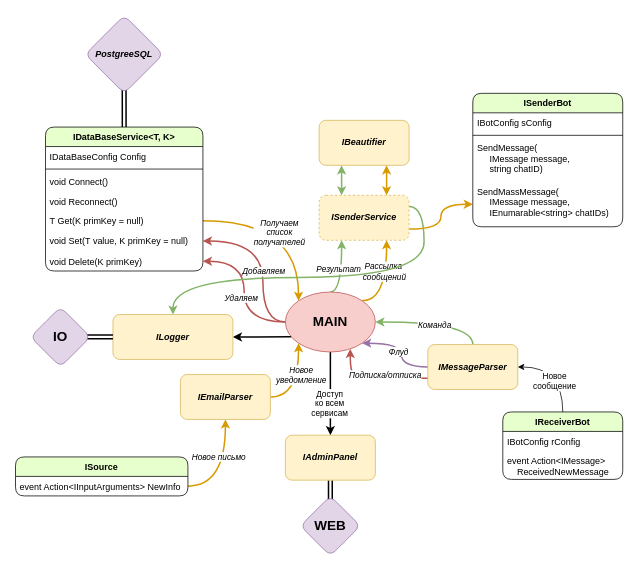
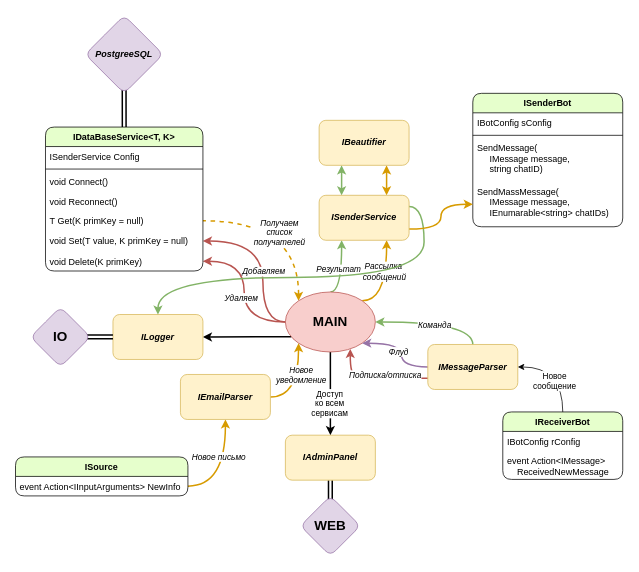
  <mxCell id="0" />
  <mxCell id="1" parent="0" />
  <mxCell id="2" style="edgeStyle=orthogonalEdgeStyle;orthogonalLoop=1;jettySize=auto;html=1;exitX=1;exitY=0;exitDx=0;exitDy=0;entryX=0.75;entryY=1;entryDx=0;entryDy=0;fillColor=#ffe6cc;strokeColor=#d79b00;curved=1;strokeWidth=2;" parent="1" source="15" target="57" edge="1"><mxGeometry relative="1" as="geometry"><Array as="points"><mxPoint x="515" y="401" /></Array></mxGeometry></mxCell>
  <mxCell id="3" value="Рассылка&amp;nbsp;&lt;br&gt;сообщений" style="edgeLabel;html=1;align=center;verticalAlign=middle;resizable=0;points=[];rounded=1;fontStyle=2" parent="2" vertex="1" connectable="0"><mxGeometry x="-0.415" y="30" relative="1" as="geometry"><mxPoint x="26" y="-38.76" as="offset" /></mxGeometry></mxCell>
- <mxCell id="4" style="orthogonalLoop=1;jettySize=auto;html=1;exitX=0;exitY=0;exitDx=0;exitDy=0;entryX=1;entryY=0.5;entryDx=0;entryDy=0;fillColor=#ffe6cc;strokeColor=#d79b00;edgeStyle=orthogonalEdgeStyle;startArrow=classic;startFill=1;endArrow=none;endFill=0;curved=1;strokeWidth=2;" parent="1" source="15" target="40" edge="1"><mxGeometry relative="1" as="geometry" /></mxCell>
+ <mxCell id="4" style="orthogonalLoop=1;jettySize=auto;html=1;exitX=0;exitY=0;exitDx=0;exitDy=0;entryX=1;entryY=0.5;entryDx=0;entryDy=0;fillColor=#ffe6cc;strokeColor=#d79b00;edgeStyle=orthogonalEdgeStyle;startArrow=classic;startFill=1;endArrow=none;endFill=0;curved=1;strokeWidth=2;dashed=1;" parent="1" source="15" target="40" edge="1"><mxGeometry relative="1" as="geometry" /></mxCell>
  <mxCell id="5" value="Получаем&lt;br&gt;список&lt;br&gt;получателей" style="edgeLabel;html=1;align=center;verticalAlign=middle;resizable=0;points=[];rounded=1;fontStyle=2" parent="4" vertex="1" connectable="0"><mxGeometry x="-0.161" y="9" relative="1" as="geometry"><mxPoint x="-17.59" y="7.22" as="offset" /></mxGeometry></mxCell>
  <mxCell id="6" style="edgeStyle=orthogonalEdgeStyle;orthogonalLoop=1;jettySize=auto;html=1;exitX=0;exitY=0.5;exitDx=0;exitDy=0;entryX=1;entryY=0.5;entryDx=0;entryDy=0;startArrow=none;startFill=0;endArrow=classic;endFill=1;fillColor=#f8cecc;strokeColor=#b85450;curved=1;strokeWidth=2;" parent="1" source="15" target="41" edge="1"><mxGeometry relative="1" as="geometry"><Array as="points"><mxPoint x="350" y="429" /><mxPoint x="350" y="321" /></Array></mxGeometry></mxCell>
  <mxCell id="7" value="Добавляем" style="edgeLabel;html=1;align=center;verticalAlign=middle;resizable=0;points=[];rounded=1;fontStyle=2" parent="6" vertex="1" connectable="0"><mxGeometry x="-0.017" y="7" relative="1" as="geometry"><mxPoint x="7" y="9.5" as="offset" /></mxGeometry></mxCell>
  <mxCell id="8" style="edgeStyle=orthogonalEdgeStyle;orthogonalLoop=1;jettySize=auto;html=1;exitX=0;exitY=0.5;exitDx=0;exitDy=0;entryX=1;entryY=0.5;entryDx=0;entryDy=0;startArrow=none;startFill=0;endArrow=classic;endFill=1;fillColor=#f8cecc;strokeColor=#b85450;curved=1;strokeWidth=2;" parent="1" source="15" target="42" edge="1"><mxGeometry relative="1" as="geometry"><Array as="points"><mxPoint x="325" y="429" /><mxPoint x="325" y="348" /></Array></mxGeometry></mxCell>
  <mxCell id="9" value="Удаляем" style="edgeLabel;html=1;align=center;verticalAlign=middle;resizable=0;points=[];rounded=1;fontStyle=2" parent="8" vertex="1" connectable="0"><mxGeometry x="-0.079" y="-2" relative="1" as="geometry"><mxPoint x="-7" as="offset" /></mxGeometry></mxCell>
  <mxCell id="10" style="edgeStyle=orthogonalEdgeStyle;curved=1;rounded=1;sketch=0;orthogonalLoop=1;jettySize=auto;html=1;exitX=0.5;exitY=0;exitDx=0;exitDy=0;entryX=0.25;entryY=1;entryDx=0;entryDy=0;fillColor=#d5e8d4;strokeColor=#82b366;strokeWidth=2;" parent="1" source="15" target="57" edge="1"><mxGeometry relative="1" as="geometry"><Array as="points"><mxPoint x="455" y="389" /></Array></mxGeometry></mxCell>
  <mxCell id="11" value="Результат" style="edgeLabel;html=1;align=center;verticalAlign=middle;resizable=0;points=[];fontStyle=2" parent="10" vertex="1" connectable="0"><mxGeometry x="0.058" y="-21" relative="1" as="geometry"><mxPoint x="-25.03" y="-1.17" as="offset" /></mxGeometry></mxCell>
  <mxCell id="12" style="rounded=1;sketch=0;orthogonalLoop=1;jettySize=auto;html=1;exitX=0.066;exitY=0.747;exitDx=0;exitDy=0;entryX=1;entryY=0.5;entryDx=0;entryDy=0;exitPerimeter=0;strokeWidth=2;" parent="1" source="15" target="30" edge="1"><mxGeometry relative="1" as="geometry"><mxPoint x="230" y="449" as="targetPoint" /></mxGeometry></mxCell>
  <mxCell id="13" style="edgeStyle=orthogonalEdgeStyle;rounded=0;orthogonalLoop=1;jettySize=auto;html=1;exitX=0.5;exitY=1;exitDx=0;exitDy=0;entryX=0.5;entryY=0;entryDx=0;entryDy=0;strokeWidth=2;" edge="1" parent="1" source="15" target="60"><mxGeometry relative="1" as="geometry" /></mxCell>
  <mxCell id="14" value="Доступ&lt;br&gt;ко всем&lt;br&gt;сервисам" style="edgeLabel;html=1;align=center;verticalAlign=middle;resizable=0;points=[];" vertex="1" connectable="0" parent="13"><mxGeometry x="0.224" y="-2" relative="1" as="geometry"><mxPoint as="offset" /></mxGeometry></mxCell>
  <mxCell id="15" value="&lt;b&gt;&lt;font style=&quot;font-size: 18px&quot;&gt;MAIN&lt;/font&gt;&lt;/b&gt;" style="ellipse;whiteSpace=wrap;html=1;rounded=1;fillColor=#f8cecc;strokeColor=#b85450;" parent="1" vertex="1"><mxGeometry x="380" y="389" width="120" height="80" as="geometry" /></mxCell>
  <mxCell id="16" style="edgeStyle=orthogonalEdgeStyle;curved=1;rounded=1;sketch=0;orthogonalLoop=1;jettySize=auto;html=1;exitX=0.5;exitY=0;exitDx=0;exitDy=0;entryX=1;entryY=0.5;entryDx=0;entryDy=0;fillColor=#d5e8d4;strokeColor=#82b366;strokeWidth=2;" parent="1" source="22" target="15" edge="1"><mxGeometry relative="1" as="geometry" /></mxCell>
  <mxCell id="17" value="Команда" style="edgeLabel;html=1;align=center;verticalAlign=middle;resizable=0;points=[];fontStyle=2" parent="16" vertex="1" connectable="0"><mxGeometry x="0.019" y="4" relative="1" as="geometry"><mxPoint as="offset" /></mxGeometry></mxCell>
  <mxCell id="18" style="edgeStyle=orthogonalEdgeStyle;curved=1;rounded=1;sketch=0;orthogonalLoop=1;jettySize=auto;html=1;exitX=0;exitY=0.75;exitDx=0;exitDy=0;entryX=0.721;entryY=0.95;entryDx=0;entryDy=0;fillColor=#f8cecc;strokeColor=#b85450;strokeWidth=2;entryPerimeter=0;" parent="1" source="22" target="15" edge="1"><mxGeometry relative="1" as="geometry"><Array as="points"><mxPoint x="481" y="504" /><mxPoint x="481" y="500" /><mxPoint x="467" y="500" /></Array></mxGeometry></mxCell>
  <mxCell id="19" value="Подписка/отписка" style="edgeLabel;html=1;align=center;verticalAlign=middle;resizable=0;points=[];fontStyle=2" parent="18" vertex="1" connectable="0"><mxGeometry x="0.069" y="-2" relative="1" as="geometry"><mxPoint x="18.33" y="-3" as="offset" /></mxGeometry></mxCell>
  <mxCell id="20" style="edgeStyle=orthogonalEdgeStyle;rounded=1;sketch=0;orthogonalLoop=1;jettySize=auto;html=1;exitX=0;exitY=0.5;exitDx=0;exitDy=0;entryX=1;entryY=1;entryDx=0;entryDy=0;curved=1;fillColor=#e1d5e7;strokeColor=#9673a6;strokeWidth=2;" parent="1" source="22" target="15" edge="1"><mxGeometry relative="1" as="geometry" /></mxCell>
  <mxCell id="21" value="Флуд" style="edgeLabel;html=1;align=center;verticalAlign=middle;resizable=0;points=[];fontStyle=2" parent="20" vertex="1" connectable="0"><mxGeometry x="0.297" y="3" relative="1" as="geometry"><mxPoint x="5.84" y="8.68" as="offset" /></mxGeometry></mxCell>
  <mxCell id="22" value="&lt;b&gt;&lt;i&gt;IMessageParser&lt;/i&gt;&lt;/b&gt;" style="whiteSpace=wrap;html=1;rounded=1;sketch=0;fillColor=#fff2cc;strokeColor=#d6b656;" parent="1" vertex="1"><mxGeometry x="570" y="459" width="120" height="60" as="geometry" /></mxCell>
  <mxCell id="23" style="edgeStyle=orthogonalEdgeStyle;curved=1;rounded=1;sketch=0;orthogonalLoop=1;jettySize=auto;html=1;exitX=0.5;exitY=0;exitDx=0;exitDy=0;entryX=1;entryY=0.5;entryDx=0;entryDy=0;" parent="1" source="48" target="22" edge="1"><mxGeometry relative="1" as="geometry" /></mxCell>
  <mxCell id="24" value="Новое &lt;br&gt;сообщение" style="edgeLabel;html=1;align=center;verticalAlign=middle;resizable=0;points=[];" parent="23" vertex="1" connectable="0"><mxGeometry x="-0.306" y="12" relative="1" as="geometry"><mxPoint as="offset" /></mxGeometry></mxCell>
  <mxCell id="25" style="edgeStyle=orthogonalEdgeStyle;curved=1;rounded=1;sketch=0;orthogonalLoop=1;jettySize=auto;html=1;exitX=1;exitY=0.5;exitDx=0;exitDy=0;entryX=0.5;entryY=1;entryDx=0;entryDy=0;fillColor=#ffe6cc;strokeColor=#d79b00;strokeWidth=2;" parent="1" source="52" target="29" edge="1"><mxGeometry relative="1" as="geometry" /></mxCell>
  <mxCell id="26" value="Новое письмо" style="edgeLabel;html=1;align=center;verticalAlign=middle;resizable=0;points=[];fontStyle=2" parent="25" vertex="1" connectable="0"><mxGeometry x="-0.198" y="-2" relative="1" as="geometry"><mxPoint x="-12" y="-33.17" as="offset" /></mxGeometry></mxCell>
  <mxCell id="27" style="edgeStyle=orthogonalEdgeStyle;curved=1;rounded=1;sketch=0;orthogonalLoop=1;jettySize=auto;html=1;exitX=1;exitY=0.5;exitDx=0;exitDy=0;entryX=0;entryY=1;entryDx=0;entryDy=0;fillColor=#ffe6cc;strokeColor=#d79b00;strokeWidth=2;" parent="1" source="29" target="15" edge="1"><mxGeometry relative="1" as="geometry" /></mxCell>
  <mxCell id="28" value="Новое&lt;br&gt;уведомление" style="edgeLabel;html=1;align=center;verticalAlign=middle;resizable=0;points=[];fontStyle=2" parent="27" vertex="1" connectable="0"><mxGeometry x="0.032" y="9" relative="1" as="geometry"><mxPoint x="11.42" y="-10.92" as="offset" /></mxGeometry></mxCell>
  <mxCell id="29" value="&lt;i&gt;&lt;b&gt;IEmailParser&lt;/b&gt;&lt;/i&gt;" style="whiteSpace=wrap;html=1;rounded=1;sketch=0;fillColor=#fff2cc;strokeColor=#d6b656;" parent="1" vertex="1"><mxGeometry x="240" y="499" width="120" height="60" as="geometry" /></mxCell>
- <mxCell id="30" value="&lt;b&gt;&lt;i&gt;ILogger&lt;/i&gt;&lt;/b&gt;" style="whiteSpace=wrap;html=1;rounded=1;sketch=0;fillColor=#fff2cc;strokeColor=#d6b656;" parent="1" vertex="1"><mxGeometry x="150" y="419" width="160" height="60" as="geometry" /></mxCell>
+ <mxCell id="30" value="&lt;b&gt;&lt;i&gt;ILogger&lt;/i&gt;&lt;/b&gt;" style="whiteSpace=wrap;html=1;rounded=1;sketch=0;fillColor=#fff2cc;strokeColor=#d6b656;" parent="1" vertex="1"><mxGeometry x="150" y="419" width="120" height="60" as="geometry" /></mxCell>
  <mxCell id="31" style="edgeStyle=none;rounded=1;sketch=0;orthogonalLoop=1;jettySize=auto;html=1;entryX=0;entryY=0.5;entryDx=0;entryDy=0;shape=link;strokeWidth=2;exitX=0.763;exitY=0.499;exitDx=0;exitDy=0;exitPerimeter=0;" parent="1" source="32" target="30" edge="1"><mxGeometry relative="1" as="geometry" /></mxCell>
  <mxCell id="32" value="&lt;b&gt;&lt;font style=&quot;font-size: 18px&quot;&gt;IO&lt;/font&gt;&lt;/b&gt;" style="rhombus;whiteSpace=wrap;html=1;rounded=1;sketch=0;fillColor=#e1d5e7;strokeColor=#9673a6;" parent="1" vertex="1"><mxGeometry x="40" y="409" width="80" height="80" as="geometry" /></mxCell>
  <mxCell id="33" style="edgeStyle=none;shape=link;rounded=1;sketch=0;orthogonalLoop=1;jettySize=auto;html=1;entryX=0.5;entryY=0;entryDx=0;entryDy=0;strokeWidth=2;exitX=0.499;exitY=0.769;exitDx=0;exitDy=0;exitPerimeter=0;" parent="1" source="34" target="35" edge="1"><mxGeometry relative="1" as="geometry" /></mxCell>
  <mxCell id="34" value="&lt;b&gt;&lt;i&gt;PostgreeSQL&lt;/i&gt;&lt;/b&gt;" style="rhombus;whiteSpace=wrap;html=1;rounded=1;sketch=0;fillColor=#e1d5e7;strokeColor=#9673a6;" parent="1" vertex="1"><mxGeometry x="113" y="20" width="104" height="104" as="geometry" /></mxCell>
  <mxCell id="35" value="IDataBaseService&lt;T, K&gt;" style="swimlane;fontStyle=1;align=center;verticalAlign=top;childLayout=stackLayout;horizontal=1;startSize=26;horizontalStack=0;resizeParent=1;resizeParentMax=0;resizeLast=0;collapsible=1;marginBottom=0;rounded=1;fillColor=#E6FFCC;" parent="1" vertex="1"><mxGeometry x="60" y="169" width="210" height="192" as="geometry"><mxRectangle x="150" y="550" width="170" height="26" as="alternateBounds" /></mxGeometry></mxCell>
- <mxCell id="36" value="IDataBaseConfig Config&#10;" style="text;align=left;verticalAlign=top;spacingLeft=4;spacingRight=4;overflow=hidden;rotatable=0;points=[[0,0.5],[1,0.5]];portConstraint=eastwest;rounded=1;" parent="35" vertex="1"><mxGeometry y="26" width="210" height="26" as="geometry" /></mxCell>
+ <mxCell id="36" value="ISenderService Config&#10;" style="text;align=left;verticalAlign=top;spacingLeft=4;spacingRight=4;overflow=hidden;rotatable=0;points=[[0,0.5],[1,0.5]];portConstraint=eastwest;rounded=1;" parent="35" vertex="1"><mxGeometry y="26" width="210" height="26" as="geometry" /></mxCell>
  <mxCell id="37" value="" style="line;strokeWidth=1;fillColor=none;align=left;verticalAlign=middle;spacingTop=-1;spacingLeft=3;spacingRight=3;rotatable=0;labelPosition=right;points=[];portConstraint=eastwest;rounded=1;" parent="35" vertex="1"><mxGeometry y="52" width="210" height="8" as="geometry" /></mxCell>
  <mxCell id="38" value="void Connect()" style="text;align=left;verticalAlign=top;spacingLeft=4;spacingRight=4;overflow=hidden;rotatable=0;points=[[0,0.5],[1,0.5]];portConstraint=eastwest;rounded=1;" parent="35" vertex="1"><mxGeometry y="60" width="210" height="26" as="geometry" /></mxCell>
  <mxCell id="39" value="void Reconnect()" style="text;align=left;verticalAlign=top;spacingLeft=4;spacingRight=4;overflow=hidden;rotatable=0;points=[[0,0.5],[1,0.5]];portConstraint=eastwest;rounded=1;" parent="35" vertex="1"><mxGeometry y="86" width="210" height="26" as="geometry" /></mxCell>
  <mxCell id="40" value="T Get(K primKey = null)&#10;" style="text;align=left;verticalAlign=top;spacingLeft=4;spacingRight=4;overflow=hidden;rotatable=0;points=[[0,0.5],[1,0.5]];portConstraint=eastwest;rounded=1;" parent="35" vertex="1"><mxGeometry y="112" width="210" height="26" as="geometry" /></mxCell>
  <mxCell id="41" value="void Set(T value, K primKey = null)&#10;" style="text;align=left;verticalAlign=top;spacingLeft=4;spacingRight=4;overflow=hidden;rotatable=0;points=[[0,0.5],[1,0.5]];portConstraint=eastwest;rounded=1;" parent="35" vertex="1"><mxGeometry y="138" width="210" height="28" as="geometry" /></mxCell>
  <mxCell id="42" value="void Delete(K primKey)" style="text;strokeColor=none;fillColor=none;align=left;verticalAlign=top;spacingLeft=4;spacingRight=4;overflow=hidden;rotatable=0;points=[[0,0.5],[1,0.5]];portConstraint=eastwest;rounded=1;" parent="35" vertex="1"><mxGeometry y="166" width="210" height="26" as="geometry" /></mxCell>
  <mxCell id="43" value="ISenderBot&#10;" style="swimlane;fontStyle=1;align=center;verticalAlign=top;childLayout=stackLayout;horizontal=1;startSize=26;horizontalStack=0;resizeParent=1;resizeParentMax=0;resizeLast=0;collapsible=1;marginBottom=0;rounded=1;fillColor=#E6FFCC;" parent="1" vertex="1"><mxGeometry x="630" y="124" width="200" height="178" as="geometry"><mxRectangle x="370" y="550" width="100" height="26" as="alternateBounds" /></mxGeometry></mxCell>
  <mxCell id="44" value="IBotConfig sConfig" style="text;align=left;verticalAlign=top;spacingLeft=4;spacingRight=4;overflow=hidden;rotatable=0;points=[[0,0.5],[1,0.5]];portConstraint=eastwest;rounded=1;" parent="43" vertex="1"><mxGeometry y="26" width="200" height="26" as="geometry" /></mxCell>
  <mxCell id="45" value="" style="line;strokeWidth=1;fillColor=none;align=left;verticalAlign=middle;spacingTop=-1;spacingLeft=3;spacingRight=3;rotatable=0;labelPosition=right;points=[];portConstraint=eastwest;rounded=1;" parent="43" vertex="1"><mxGeometry y="52" width="200" height="8" as="geometry" /></mxCell>
  <mxCell id="46" value="SendMessage(&#10;     IMessage message, &#10;     string chatID)" style="text;align=left;verticalAlign=top;spacingLeft=4;spacingRight=4;overflow=hidden;rotatable=0;points=[[0,0.5],[1,0.5]];portConstraint=eastwest;rounded=1;" parent="43" vertex="1"><mxGeometry y="60" width="200" height="58" as="geometry" /></mxCell>
  <mxCell id="47" value="SendMassMessage(&#10;     IMessage message, &#10;     IEnumarable&lt;string&gt; chatIDs)" style="text;align=left;verticalAlign=top;spacingLeft=4;spacingRight=4;overflow=hidden;rotatable=0;points=[[0,0.5],[1,0.5]];portConstraint=eastwest;rounded=1;" parent="43" vertex="1"><mxGeometry y="118" width="200" height="60" as="geometry" /></mxCell>
  <mxCell id="48" value="IReceiverBot" style="swimlane;fontStyle=1;align=center;verticalAlign=top;childLayout=stackLayout;horizontal=1;startSize=26;horizontalStack=0;resizeParent=1;resizeParentMax=0;resizeLast=0;collapsible=1;marginBottom=0;rounded=1;fillColor=#E6FFCC;" parent="1" vertex="1"><mxGeometry x="670" y="549" width="160" height="90" as="geometry" /></mxCell>
  <mxCell id="49" value="IBotConfig rConfig" style="text;strokeColor=none;fillColor=none;align=left;verticalAlign=top;spacingLeft=4;spacingRight=4;overflow=hidden;rotatable=0;points=[[0,0.5],[1,0.5]];portConstraint=eastwest;rounded=1;" parent="48" vertex="1"><mxGeometry y="26" width="160" height="26" as="geometry" /></mxCell>
  <mxCell id="50" value="event Action&lt;IMessage&gt; &#10;    ReceivedNewMessage" style="text;strokeColor=none;fillColor=none;align=left;verticalAlign=top;spacingLeft=4;spacingRight=4;overflow=hidden;rotatable=0;points=[[0,0.5],[1,0.5]];portConstraint=eastwest;rounded=1;" parent="48" vertex="1"><mxGeometry y="52" width="160" height="38" as="geometry" /></mxCell>
  <mxCell id="51" value="ISource" style="swimlane;fontStyle=1;align=center;verticalAlign=top;childLayout=stackLayout;horizontal=1;startSize=26;horizontalStack=0;resizeParent=1;resizeParentMax=0;resizeLast=0;collapsible=1;marginBottom=0;rounded=1;fillColor=#E6FFCC;" parent="1" vertex="1"><mxGeometry x="20" y="609" width="230" height="52" as="geometry"><mxRectangle x="100" y="317" width="80" height="26" as="alternateBounds" /></mxGeometry></mxCell>
  <mxCell id="52" value="event Action&lt;IInputArguments&gt; NewInfo" style="text;align=left;verticalAlign=top;spacingLeft=4;spacingRight=4;overflow=hidden;rotatable=0;points=[[0,0.5],[1,0.5]];portConstraint=eastwest;rounded=1;" parent="51" vertex="1"><mxGeometry y="26" width="230" height="26" as="geometry" /></mxCell>
  <mxCell id="53" style="edgeStyle=orthogonalEdgeStyle;curved=1;rounded=1;sketch=0;orthogonalLoop=1;jettySize=auto;html=1;exitX=0.25;exitY=0;exitDx=0;exitDy=0;entryX=0.25;entryY=1;entryDx=0;entryDy=0;strokeWidth=2;fillColor=#d5e8d4;strokeColor=#82b366;startArrow=classic;startFill=1;" parent="1" source="57" target="58" edge="1"><mxGeometry relative="1" as="geometry" /></mxCell>
  <mxCell id="54" style="edgeStyle=orthogonalEdgeStyle;curved=1;rounded=1;sketch=0;orthogonalLoop=1;jettySize=auto;html=1;exitX=0.75;exitY=0;exitDx=0;exitDy=0;entryX=0.75;entryY=1;entryDx=0;entryDy=0;strokeWidth=2;fillColor=#ffe6cc;strokeColor=#d79b00;startArrow=classic;startFill=1;" parent="1" source="57" target="58" edge="1"><mxGeometry relative="1" as="geometry" /></mxCell>
  <mxCell id="55" style="edgeStyle=orthogonalEdgeStyle;curved=1;rounded=1;sketch=0;orthogonalLoop=1;jettySize=auto;html=1;exitX=1;exitY=0.25;exitDx=0;exitDy=0;startArrow=none;startFill=0;strokeWidth=2;fillColor=#d5e8d4;strokeColor=#82b366;" parent="1" source="57" target="30" edge="1"><mxGeometry relative="1" as="geometry" /></mxCell>
  <mxCell id="56" style="edgeStyle=orthogonalEdgeStyle;curved=1;rounded=1;sketch=0;orthogonalLoop=1;jettySize=auto;html=1;exitX=1;exitY=0.75;exitDx=0;exitDy=0;entryX=0;entryY=0.5;entryDx=0;entryDy=0;startArrow=none;startFill=0;strokeWidth=2;fillColor=#ffe6cc;strokeColor=#d79b00;" parent="1" source="57" target="47" edge="1"><mxGeometry relative="1" as="geometry" /></mxCell>
- <mxCell id="57" value="&lt;b&gt;&lt;i&gt;ISenderService&lt;br&gt;&lt;/i&gt;&lt;/b&gt;" style="whiteSpace=wrap;html=1;rounded=1;sketch=0;fillColor=#fff2cc;strokeColor=#d6b656;dashed=1;" parent="1" vertex="1"><mxGeometry x="425" y="260" width="120" height="60" as="geometry" /></mxCell>
+ <mxCell id="57" value="&lt;b&gt;&lt;i&gt;ISenderService&lt;br&gt;&lt;/i&gt;&lt;/b&gt;" style="whiteSpace=wrap;html=1;rounded=1;sketch=0;fillColor=#fff2cc;strokeColor=#d6b656;" parent="1" vertex="1"><mxGeometry x="425" y="260" width="120" height="60" as="geometry" /></mxCell>
  <mxCell id="58" value="&lt;b&gt;&lt;i&gt;IBeautifier&lt;/i&gt;&lt;/b&gt;" style="whiteSpace=wrap;html=1;rounded=1;sketch=0;fillColor=#fff2cc;strokeColor=#d6b656;" parent="1" vertex="1"><mxGeometry x="425" y="160" width="120" height="60" as="geometry" /></mxCell>
  <mxCell id="59" style="edgeStyle=orthogonalEdgeStyle;rounded=0;orthogonalLoop=1;jettySize=auto;html=1;exitX=0.5;exitY=1;exitDx=0;exitDy=0;shape=link;entryX=0.5;entryY=0.125;entryDx=0;entryDy=0;entryPerimeter=0;strokeWidth=2;" edge="1" parent="1" source="60" target="61"><mxGeometry relative="1" as="geometry" /></mxCell>
  <mxCell id="60" value="&lt;b&gt;&lt;i&gt;IAdminPanel&lt;/i&gt;&lt;/b&gt;" style="whiteSpace=wrap;html=1;rounded=1;sketch=0;fillColor=#fff2cc;strokeColor=#d6b656;" vertex="1" parent="1"><mxGeometry x="380" y="580" width="120" height="60" as="geometry" /></mxCell>
  <mxCell id="61" value="&lt;b&gt;&lt;font style=&quot;font-size: 18px&quot;&gt;WEB&lt;/font&gt;&lt;/b&gt;" style="rhombus;whiteSpace=wrap;html=1;rounded=1;sketch=0;fillColor=#e1d5e7;strokeColor=#9673a6;" vertex="1" parent="1"><mxGeometry x="400" y="661" width="80" height="80" as="geometry" /></mxCell>
